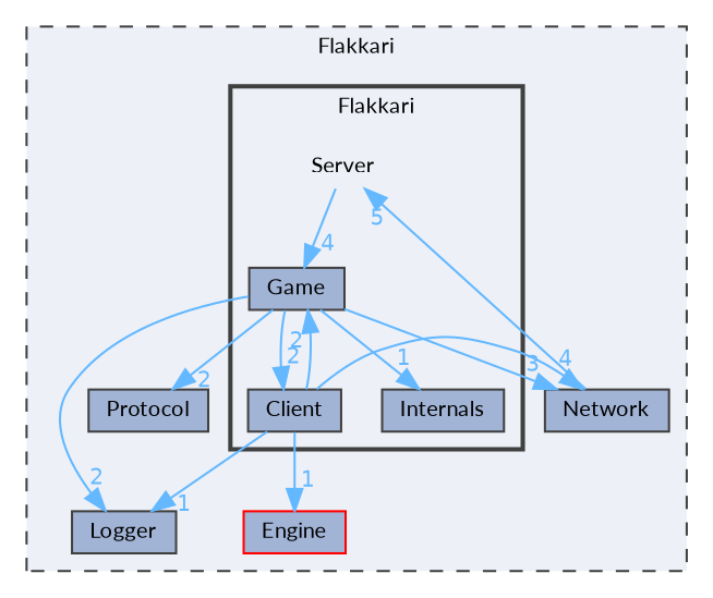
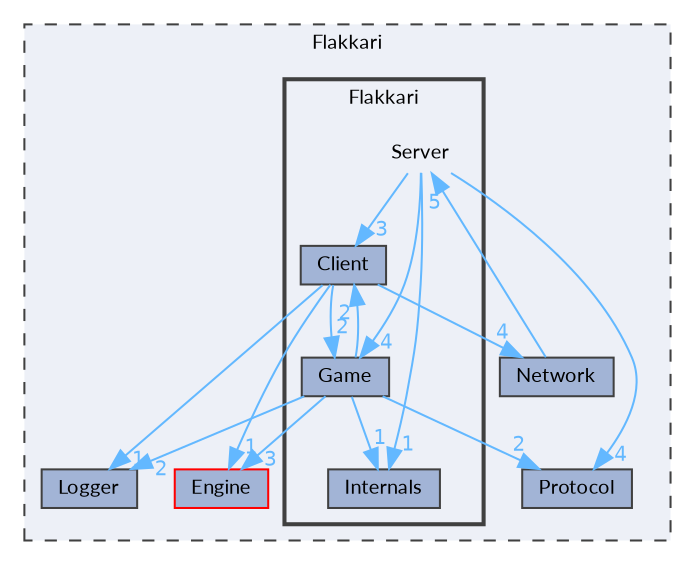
  digraph {
    compound=true
    fontname=Lato
    node [fontname=Lato fontsize=10 shape=box color=grey25 fillcolor="#a2b4d6" style=filled]
    edge [color=steelblue1 fontcolor=steelblue1 fontname=Lato fontsize=10 headlabel=1 labeldistance=1.5 labelfontname=Helvetica labelfontsize=10]
    n1 [height=0.2 label=Server shape=plaintext width=0.4 color="" fillcolor="" style=""]
    n2 [height=0.2 label=Client width=0.4]
    n3 [height=0.2 label=Game width=0.4]
    n4 [height=0.2 label=Internals width=0.4]
    n5 [height=0.2 label=Logger width=0.4]
    n6 [color=red height=0.2 label=Engine width=0.4]
    n7 [height=0.2 label=Protocol width=0.4]
    n8 [height=0.2 label=Network width=0.4]
    subgraph cluster_1 {
      bgcolor="#edf0f7"
      fontsize=10
      label=Flakkari
      pencolor=grey25
      style="filled,dashed"
      n5
      n6
      n7
      n8
      subgraph cluster_2 {
        bgcolor="#edf0f7"
        fontsize=10
        label=Flakkari
        pencolor=grey25
        style="filled,bold"
        n1
        n2
        n3
        n4
      }
    }
+   n1 -> n2 [headlabel=3]
    n1 -> n3 [headlabel=4]
+   n1 -> n4
+   n1 -> n7 [headlabel=4]
    n2 -> n3 [headlabel=2]
    n2 -> n5
    n2 -> n6
    n2 -> n8 [headlabel=4]
    n3 -> n2 [headlabel=2]
    n3 -> n4
    n3 -> n5 [headlabel=2]
-   n3 -> n8 [headlabel=3]
+   n3 -> n6 [headlabel=3]
    n3 -> n7 [headlabel=2]
    n8 -> n1 [headlabel=5]
  }
